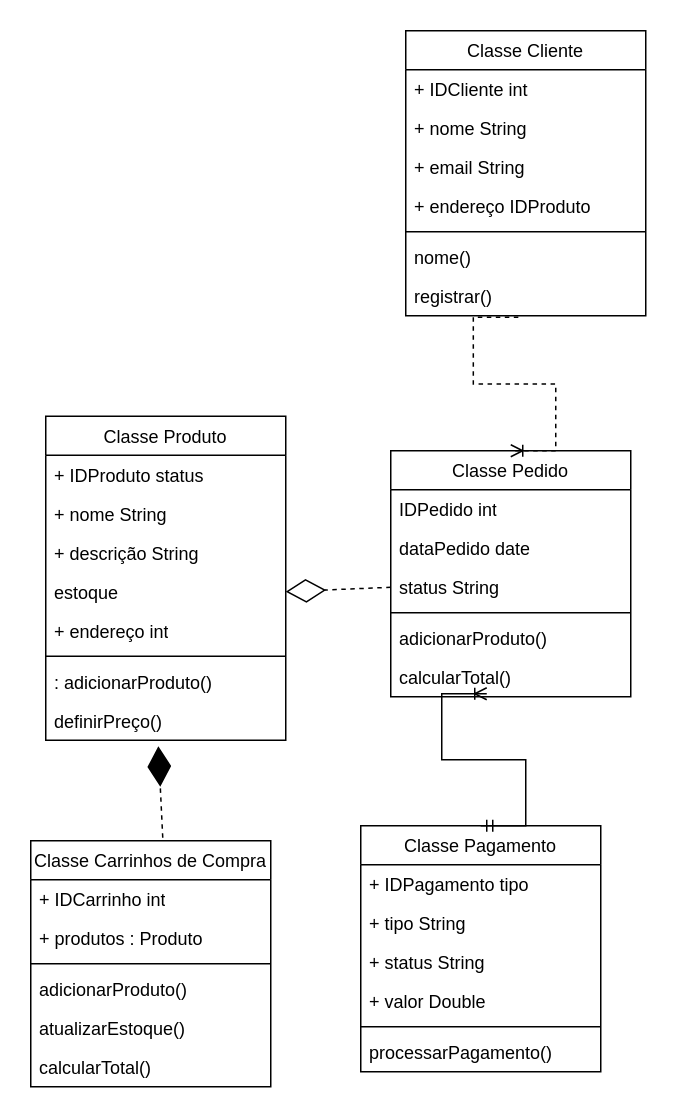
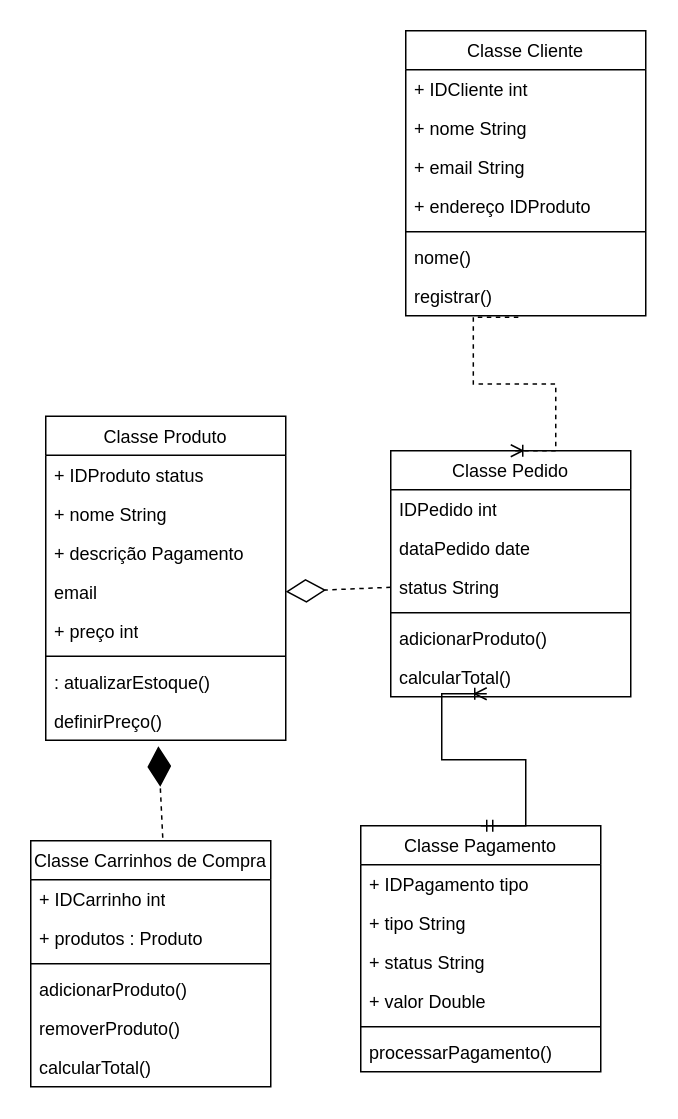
  <mxCell id="0" />
  <mxCell id="1" parent="0" />
  <mxCell id="2" value="&lt;span style=&quot;font-weight: 400;&quot;&gt;Classe Produto&lt;/span&gt;" style="swimlane;fontStyle=1;align=center;verticalAlign=top;childLayout=stackLayout;horizontal=1;startSize=26;horizontalStack=0;resizeParent=1;resizeParentMax=0;resizeLast=0;collapsible=1;marginBottom=0;whiteSpace=wrap;html=1;" vertex="1" parent="1"><mxGeometry x="30" y="277" width="160" height="216" as="geometry" /></mxCell>
  <mxCell id="3" value="+ IDProduto status" style="text;strokeColor=none;fillColor=none;align=left;verticalAlign=top;spacingLeft=4;spacingRight=4;overflow=hidden;rotatable=0;points=[[0,0.5],[1,0.5]];portConstraint=eastwest;whiteSpace=wrap;html=1;" vertex="1" parent="2"><mxGeometry y="26" width="160" height="26" as="geometry" /></mxCell>
  <mxCell id="4" value="+ nome String" style="text;strokeColor=none;fillColor=none;align=left;verticalAlign=top;spacingLeft=4;spacingRight=4;overflow=hidden;rotatable=0;points=[[0,0.5],[1,0.5]];portConstraint=eastwest;whiteSpace=wrap;html=1;" vertex="1" parent="2"><mxGeometry y="52" width="160" height="26" as="geometry" /></mxCell>
- <mxCell id="5" value="+ descrição String" style="text;strokeColor=none;fillColor=none;align=left;verticalAlign=top;spacingLeft=4;spacingRight=4;overflow=hidden;rotatable=0;points=[[0,0.5],[1,0.5]];portConstraint=eastwest;whiteSpace=wrap;html=1;" vertex="1" parent="2"><mxGeometry y="78" width="160" height="26" as="geometry" /></mxCell>
- <mxCell id="6" value="estoque&lt;div&gt;&lt;br&gt;&lt;/div&gt;" style="text;strokeColor=none;fillColor=none;align=left;verticalAlign=top;spacingLeft=4;spacingRight=4;overflow=hidden;rotatable=0;points=[[0,0.5],[1,0.5]];portConstraint=eastwest;whiteSpace=wrap;html=1;" vertex="1" parent="2"><mxGeometry y="104" width="160" height="26" as="geometry" /></mxCell>
- <mxCell id="7" value="+ endereço int" style="text;strokeColor=none;fillColor=none;align=left;verticalAlign=top;spacingLeft=4;spacingRight=4;overflow=hidden;rotatable=0;points=[[0,0.5],[1,0.5]];portConstraint=eastwest;whiteSpace=wrap;html=1;" vertex="1" parent="2"><mxGeometry y="130" width="160" height="26" as="geometry" /></mxCell>
+ <mxCell id="5" value="+ descrição Pagamento" style="text;strokeColor=none;fillColor=none;align=left;verticalAlign=top;spacingLeft=4;spacingRight=4;overflow=hidden;rotatable=0;points=[[0,0.5],[1,0.5]];portConstraint=eastwest;whiteSpace=wrap;html=1;" vertex="1" parent="2"><mxGeometry y="78" width="160" height="26" as="geometry" /></mxCell>
+ <mxCell id="6" value="email&lt;div&gt;&lt;br&gt;&lt;/div&gt;" style="text;strokeColor=none;fillColor=none;align=left;verticalAlign=top;spacingLeft=4;spacingRight=4;overflow=hidden;rotatable=0;points=[[0,0.5],[1,0.5]];portConstraint=eastwest;whiteSpace=wrap;html=1;" vertex="1" parent="2"><mxGeometry y="104" width="160" height="26" as="geometry" /></mxCell>
+ <mxCell id="7" value="+ preço int" style="text;strokeColor=none;fillColor=none;align=left;verticalAlign=top;spacingLeft=4;spacingRight=4;overflow=hidden;rotatable=0;points=[[0,0.5],[1,0.5]];portConstraint=eastwest;whiteSpace=wrap;html=1;" vertex="1" parent="2"><mxGeometry y="130" width="160" height="26" as="geometry" /></mxCell>
  <mxCell id="8" value="" style="line;strokeWidth=1;fillColor=none;align=left;verticalAlign=middle;spacingTop=-1;spacingLeft=3;spacingRight=3;rotatable=0;labelPosition=right;points=[];portConstraint=eastwest;strokeColor=inherit;" vertex="1" parent="2"><mxGeometry y="156" width="160" height="8" as="geometry" /></mxCell>
- <mxCell id="9" value=": adicionarProduto()" style="text;strokeColor=none;fillColor=none;align=left;verticalAlign=top;spacingLeft=4;spacingRight=4;overflow=hidden;rotatable=0;points=[[0,0.5],[1,0.5]];portConstraint=eastwest;whiteSpace=wrap;html=1;" vertex="1" parent="2"><mxGeometry y="164" width="160" height="26" as="geometry" /></mxCell>
+ <mxCell id="9" value=": atualizarEstoque()" style="text;strokeColor=none;fillColor=none;align=left;verticalAlign=top;spacingLeft=4;spacingRight=4;overflow=hidden;rotatable=0;points=[[0,0.5],[1,0.5]];portConstraint=eastwest;whiteSpace=wrap;html=1;" vertex="1" parent="2"><mxGeometry y="164" width="160" height="26" as="geometry" /></mxCell>
  <mxCell id="10" value="definirPreço()" style="text;strokeColor=none;fillColor=none;align=left;verticalAlign=top;spacingLeft=4;spacingRight=4;overflow=hidden;rotatable=0;points=[[0,0.5],[1,0.5]];portConstraint=eastwest;whiteSpace=wrap;html=1;" vertex="1" parent="2"><mxGeometry y="190" width="160" height="26" as="geometry" /></mxCell>
  <mxCell id="11" value="&lt;span style=&quot;font-weight: 400;&quot;&gt;Classe Pedido&lt;/span&gt;" style="swimlane;fontStyle=1;align=center;verticalAlign=top;childLayout=stackLayout;horizontal=1;startSize=26;horizontalStack=0;resizeParent=1;resizeParentMax=0;resizeLast=0;collapsible=1;marginBottom=0;whiteSpace=wrap;html=1;" vertex="1" parent="1"><mxGeometry x="260" y="300" width="160" height="164" as="geometry" /></mxCell>
  <mxCell id="12" value="IDPedido int" style="text;strokeColor=none;fillColor=none;align=left;verticalAlign=top;spacingLeft=4;spacingRight=4;overflow=hidden;rotatable=0;points=[[0,0.5],[1,0.5]];portConstraint=eastwest;whiteSpace=wrap;html=1;" vertex="1" parent="11"><mxGeometry y="26" width="160" height="26" as="geometry" /></mxCell>
  <mxCell id="13" value="dataPedido date" style="text;strokeColor=none;fillColor=none;align=left;verticalAlign=top;spacingLeft=4;spacingRight=4;overflow=hidden;rotatable=0;points=[[0,0.5],[1,0.5]];portConstraint=eastwest;whiteSpace=wrap;html=1;" vertex="1" parent="11"><mxGeometry y="52" width="160" height="26" as="geometry" /></mxCell>
  <mxCell id="14" value="status String&lt;div&gt;&lt;br&gt;&lt;/div&gt;" style="text;strokeColor=none;fillColor=none;align=left;verticalAlign=top;spacingLeft=4;spacingRight=4;overflow=hidden;rotatable=0;points=[[0,0.5],[1,0.5]];portConstraint=eastwest;whiteSpace=wrap;html=1;" vertex="1" parent="11"><mxGeometry y="78" width="160" height="26" as="geometry" /></mxCell>
  <mxCell id="15" value="" style="line;strokeWidth=1;fillColor=none;align=left;verticalAlign=middle;spacingTop=-1;spacingLeft=3;spacingRight=3;rotatable=0;labelPosition=right;points=[];portConstraint=eastwest;strokeColor=inherit;" vertex="1" parent="11"><mxGeometry y="104" width="160" height="8" as="geometry" /></mxCell>
  <mxCell id="16" value=" adicionarProduto()" style="text;strokeColor=none;fillColor=none;align=left;verticalAlign=top;spacingLeft=4;spacingRight=4;overflow=hidden;rotatable=0;points=[[0,0.5],[1,0.5]];portConstraint=eastwest;whiteSpace=wrap;html=1;" vertex="1" parent="11"><mxGeometry y="112" width="160" height="26" as="geometry" /></mxCell>
  <mxCell id="17" value="calcularTotal()&lt;div&gt;&lt;br/&gt;&lt;/div&gt;" style="text;strokeColor=none;fillColor=none;align=left;verticalAlign=top;spacingLeft=4;spacingRight=4;overflow=hidden;rotatable=0;points=[[0,0.5],[1,0.5]];portConstraint=eastwest;whiteSpace=wrap;html=1;" vertex="1" parent="11"><mxGeometry y="138" width="160" height="26" as="geometry" /></mxCell>
  <mxCell id="18" value="&lt;span style=&quot;font-weight: 400;&quot;&gt;Classe Carrinhos de Compra&lt;/span&gt;" style="swimlane;fontStyle=1;align=center;verticalAlign=top;childLayout=stackLayout;horizontal=1;startSize=26;horizontalStack=0;resizeParent=1;resizeParentMax=0;resizeLast=0;collapsible=1;marginBottom=0;whiteSpace=wrap;html=1;" vertex="1" parent="1"><mxGeometry x="20" y="560" width="160" height="164" as="geometry" /></mxCell>
  <mxCell id="19" value="+ IDCarrinho int" style="text;strokeColor=none;fillColor=none;align=left;verticalAlign=top;spacingLeft=4;spacingRight=4;overflow=hidden;rotatable=0;points=[[0,0.5],[1,0.5]];portConstraint=eastwest;whiteSpace=wrap;html=1;" vertex="1" parent="18"><mxGeometry y="26" width="160" height="26" as="geometry" /></mxCell>
  <mxCell id="20" value="+ produtos : Produto" style="text;strokeColor=none;fillColor=none;align=left;verticalAlign=top;spacingLeft=4;spacingRight=4;overflow=hidden;rotatable=0;points=[[0,0.5],[1,0.5]];portConstraint=eastwest;whiteSpace=wrap;html=1;" vertex="1" parent="18"><mxGeometry y="52" width="160" height="26" as="geometry" /></mxCell>
  <mxCell id="21" value="" style="line;strokeWidth=1;fillColor=none;align=left;verticalAlign=middle;spacingTop=-1;spacingLeft=3;spacingRight=3;rotatable=0;labelPosition=right;points=[];portConstraint=eastwest;strokeColor=inherit;" vertex="1" parent="18"><mxGeometry y="78" width="160" height="8" as="geometry" /></mxCell>
  <mxCell id="22" value=" adicionarProduto()" style="text;strokeColor=none;fillColor=none;align=left;verticalAlign=top;spacingLeft=4;spacingRight=4;overflow=hidden;rotatable=0;points=[[0,0.5],[1,0.5]];portConstraint=eastwest;whiteSpace=wrap;html=1;" vertex="1" parent="18"><mxGeometry y="86" width="160" height="26" as="geometry" /></mxCell>
- <mxCell id="23" value="atualizarEstoque()" style="text;strokeColor=none;fillColor=none;align=left;verticalAlign=top;spacingLeft=4;spacingRight=4;overflow=hidden;rotatable=0;points=[[0,0.5],[1,0.5]];portConstraint=eastwest;whiteSpace=wrap;html=1;" vertex="1" parent="18"><mxGeometry y="112" width="160" height="26" as="geometry" /></mxCell>
+ <mxCell id="23" value="removerProduto()" style="text;strokeColor=none;fillColor=none;align=left;verticalAlign=top;spacingLeft=4;spacingRight=4;overflow=hidden;rotatable=0;points=[[0,0.5],[1,0.5]];portConstraint=eastwest;whiteSpace=wrap;html=1;" vertex="1" parent="18"><mxGeometry y="112" width="160" height="26" as="geometry" /></mxCell>
  <mxCell id="24" value="calcularTotal()&lt;div&gt;&lt;br/&gt;&lt;/div&gt;" style="text;strokeColor=none;fillColor=none;align=left;verticalAlign=top;spacingLeft=4;spacingRight=4;overflow=hidden;rotatable=0;points=[[0,0.5],[1,0.5]];portConstraint=eastwest;whiteSpace=wrap;html=1;" vertex="1" parent="18"><mxGeometry y="138" width="160" height="26" as="geometry" /></mxCell>
  <mxCell id="25" value="&lt;span style=&quot;font-weight: 400;&quot;&gt;Classe Cliente&lt;/span&gt;" style="swimlane;fontStyle=1;align=center;verticalAlign=top;childLayout=stackLayout;horizontal=1;startSize=26;horizontalStack=0;resizeParent=1;resizeParentMax=0;resizeLast=0;collapsible=1;marginBottom=0;whiteSpace=wrap;html=1;" vertex="1" parent="1"><mxGeometry x="270" y="20" width="160" height="190" as="geometry" /></mxCell>
  <mxCell id="26" value="+ IDCliente int" style="text;strokeColor=none;fillColor=none;align=left;verticalAlign=top;spacingLeft=4;spacingRight=4;overflow=hidden;rotatable=0;points=[[0,0.5],[1,0.5]];portConstraint=eastwest;whiteSpace=wrap;html=1;" vertex="1" parent="25"><mxGeometry y="26" width="160" height="26" as="geometry" /></mxCell>
  <mxCell id="27" value="+ nome String" style="text;strokeColor=none;fillColor=none;align=left;verticalAlign=top;spacingLeft=4;spacingRight=4;overflow=hidden;rotatable=0;points=[[0,0.5],[1,0.5]];portConstraint=eastwest;whiteSpace=wrap;html=1;" vertex="1" parent="25"><mxGeometry y="52" width="160" height="26" as="geometry" /></mxCell>
  <mxCell id="28" value="+ email String" style="text;strokeColor=none;fillColor=none;align=left;verticalAlign=top;spacingLeft=4;spacingRight=4;overflow=hidden;rotatable=0;points=[[0,0.5],[1,0.5]];portConstraint=eastwest;whiteSpace=wrap;html=1;" vertex="1" parent="25"><mxGeometry y="78" width="160" height="26" as="geometry" /></mxCell>
  <mxCell id="29" value="+ endereço IDProduto" style="text;strokeColor=none;fillColor=none;align=left;verticalAlign=top;spacingLeft=4;spacingRight=4;overflow=hidden;rotatable=0;points=[[0,0.5],[1,0.5]];portConstraint=eastwest;whiteSpace=wrap;html=1;" vertex="1" parent="25"><mxGeometry y="104" width="160" height="26" as="geometry" /></mxCell>
  <mxCell id="30" value="" style="line;strokeWidth=1;fillColor=none;align=left;verticalAlign=middle;spacingTop=-1;spacingLeft=3;spacingRight=3;rotatable=0;labelPosition=right;points=[];portConstraint=eastwest;strokeColor=inherit;" vertex="1" parent="25"><mxGeometry y="130" width="160" height="8" as="geometry" /></mxCell>
  <mxCell id="31" value=" nome()&lt;div&gt;&lt;br/&gt;&lt;/div&gt;" style="text;strokeColor=none;fillColor=none;align=left;verticalAlign=top;spacingLeft=4;spacingRight=4;overflow=hidden;rotatable=0;points=[[0,0.5],[1,0.5]];portConstraint=eastwest;whiteSpace=wrap;html=1;" vertex="1" parent="25"><mxGeometry y="138" width="160" height="26" as="geometry" /></mxCell>
  <mxCell id="32" value="registrar()" style="text;strokeColor=none;fillColor=none;align=left;verticalAlign=top;spacingLeft=4;spacingRight=4;overflow=hidden;rotatable=0;points=[[0,0.5],[1,0.5]];portConstraint=eastwest;whiteSpace=wrap;html=1;" vertex="1" parent="25"><mxGeometry y="164" width="160" height="26" as="geometry" /></mxCell>
  <mxCell id="33" value="&lt;span style=&quot;font-weight: 400;&quot;&gt;Classe Pagamento&lt;/span&gt;" style="swimlane;fontStyle=1;align=center;verticalAlign=top;childLayout=stackLayout;horizontal=1;startSize=26;horizontalStack=0;resizeParent=1;resizeParentMax=0;resizeLast=0;collapsible=1;marginBottom=0;whiteSpace=wrap;html=1;" vertex="1" parent="1"><mxGeometry x="240" y="550" width="160" height="164" as="geometry" /></mxCell>
  <mxCell id="34" value="+ IDPagamento tipo" style="text;strokeColor=none;fillColor=none;align=left;verticalAlign=top;spacingLeft=4;spacingRight=4;overflow=hidden;rotatable=0;points=[[0,0.5],[1,0.5]];portConstraint=eastwest;whiteSpace=wrap;html=1;" vertex="1" parent="33"><mxGeometry y="26" width="160" height="26" as="geometry" /></mxCell>
  <mxCell id="35" value="+ tipo String" style="text;strokeColor=none;fillColor=none;align=left;verticalAlign=top;spacingLeft=4;spacingRight=4;overflow=hidden;rotatable=0;points=[[0,0.5],[1,0.5]];portConstraint=eastwest;whiteSpace=wrap;html=1;" vertex="1" parent="33"><mxGeometry y="52" width="160" height="26" as="geometry" /></mxCell>
  <mxCell id="36" value="+ status String" style="text;strokeColor=none;fillColor=none;align=left;verticalAlign=top;spacingLeft=4;spacingRight=4;overflow=hidden;rotatable=0;points=[[0,0.5],[1,0.5]];portConstraint=eastwest;whiteSpace=wrap;html=1;" vertex="1" parent="33"><mxGeometry y="78" width="160" height="26" as="geometry" /></mxCell>
  <mxCell id="37" value="+ valor Double&lt;div&gt;&amp;nbsp;&lt;/div&gt;" style="text;strokeColor=none;fillColor=none;align=left;verticalAlign=top;spacingLeft=4;spacingRight=4;overflow=hidden;rotatable=0;points=[[0,0.5],[1,0.5]];portConstraint=eastwest;whiteSpace=wrap;html=1;" vertex="1" parent="33"><mxGeometry y="104" width="160" height="26" as="geometry" /></mxCell>
  <mxCell id="38" value="" style="line;strokeWidth=1;fillColor=none;align=left;verticalAlign=middle;spacingTop=-1;spacingLeft=3;spacingRight=3;rotatable=0;labelPosition=right;points=[];portConstraint=eastwest;strokeColor=inherit;" vertex="1" parent="33"><mxGeometry y="130" width="160" height="8" as="geometry" /></mxCell>
  <mxCell id="39" value="processarPagamento()" style="text;strokeColor=none;fillColor=none;align=left;verticalAlign=top;spacingLeft=4;spacingRight=4;overflow=hidden;rotatable=0;points=[[0,0.5],[1,0.5]];portConstraint=eastwest;whiteSpace=wrap;html=1;" vertex="1" parent="33"><mxGeometry y="138" width="160" height="26" as="geometry" /></mxCell>
  <mxCell id="40" value="" style="edgeStyle=entityRelationEdgeStyle;fontSize=12;html=1;endArrow=ERoneToMany;rounded=0;exitX=0.469;exitY=1.038;exitDx=0;exitDy=0;exitPerimeter=0;entryX=0.5;entryY=0;entryDx=0;entryDy=0;dashed=1;" edge="1" parent="1" source="32" target="11"><mxGeometry width="100" height="100" relative="1" as="geometry"><mxPoint x="330" y="650" as="sourcePoint" /><mxPoint x="430" y="550" as="targetPoint" /></mxGeometry></mxCell>
  <mxCell id="41" value="" style="endArrow=diamondThin;endFill=1;endSize=24;html=1;rounded=0;entryX=0.469;entryY=1.154;entryDx=0;entryDy=0;entryPerimeter=0;exitX=0.55;exitY=-0.012;exitDx=0;exitDy=0;exitPerimeter=0;dashed=1;" edge="1" parent="1" source="18" target="10"><mxGeometry width="160" relative="1" as="geometry"><mxPoint x="260" y="530" as="sourcePoint" /><mxPoint x="420" y="530" as="targetPoint" /></mxGeometry></mxCell>
  <mxCell id="42" value="" style="endArrow=diamondThin;endFill=0;endSize=24;html=1;rounded=0;entryX=1;entryY=0.5;entryDx=0;entryDy=0;exitX=0;exitY=0.5;exitDx=0;exitDy=0;dashed=1;" edge="1" parent="1" source="14" target="6"><mxGeometry width="160" relative="1" as="geometry"><mxPoint x="450" y="510" as="sourcePoint" /><mxPoint x="610" y="510" as="targetPoint" /></mxGeometry></mxCell>
  <mxCell id="43" value="" style="edgeStyle=entityRelationEdgeStyle;fontSize=12;html=1;endArrow=ERoneToMany;startArrow=ERmandOne;rounded=0;entryX=0.4;entryY=0.923;entryDx=0;entryDy=0;entryPerimeter=0;exitX=0.5;exitY=0;exitDx=0;exitDy=0;" edge="1" parent="1" source="33" target="17"><mxGeometry width="100" height="100" relative="1" as="geometry"><mxPoint x="464" y="576.01" as="sourcePoint" /><mxPoint x="480" y="493" as="targetPoint" /><Array as="points"><mxPoint x="360" y="500" /></Array></mxGeometry></mxCell>
